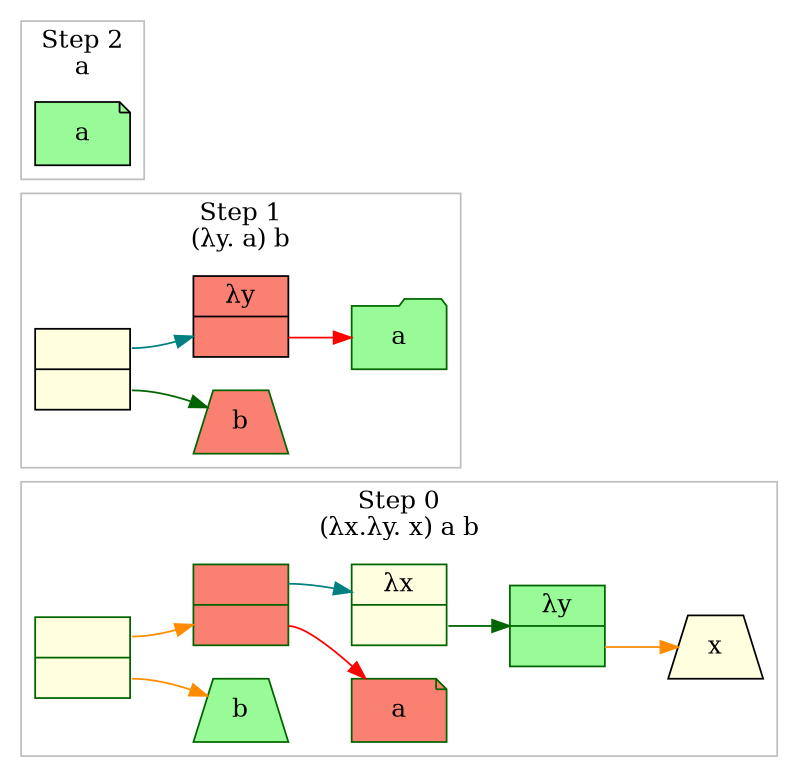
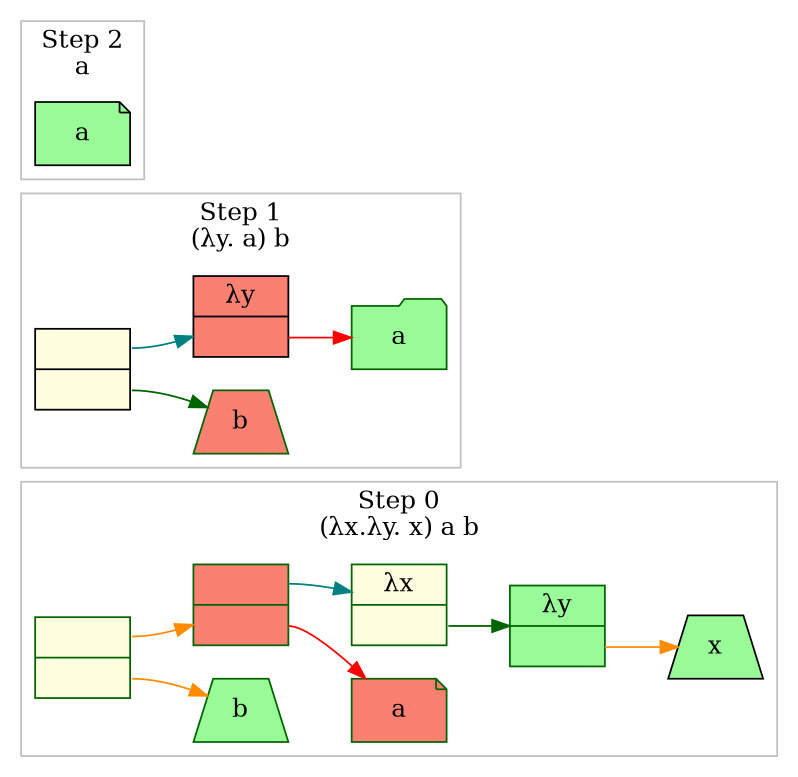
  digraph {
    rankdir=LR
    node [shape=record style=filled fillcolor=lightyellow color=darkgreen]
    edge [tailport=h0 color=darkorange]
    n1 [label="<h0>|<h1>"]
    n2 [fillcolor=salmon label="<h0>|<h1>"]
    n3 [label=b shape=trapezium fillcolor=palegreen]
    n4 [label="λx|<h0>"]
    n5 [label=a shape=note fillcolor=salmon]
    n6 [label="λy|<h0>" fillcolor=palegreen]
-   n7 [label=x shape=trapezium color=black]
+   n7 [label=x shape=trapezium fillcolor=palegreen color=black]
    n8 [label="<h0>|<h1>" color=black]
    n9 [fillcolor=salmon label="λy|<h0>" color=black]
    n10 [label=b shape=trapezium fillcolor=salmon]
    n11 [label=a shape=folder fillcolor=palegreen]
    n12 [label=a shape=note fillcolor=palegreen color=black]
    subgraph cluster_1 {
      color="#c0c0c0"
      label="Step 0\n(λx.λy. x) a b"
      n1
      n2
      n3
      n4
      n5
      n6
      n7
    }
    subgraph cluster_2 {
      color="#c0c0c0"
      label="Step 1\n(λy. a) b"
      n8
      n9
      n10
      n11
    }
    subgraph cluster_3 {
      color="#c0c0c0"
      label="Step 2\na"
      n12
    }
    n1 -> n2
    n1 -> n3 [tailport=h1]
    n2 -> n4 [color=teal]
    n2 -> n5 [tailport=h1 color=red]
    n4 -> n6 [color=darkgreen]
    n6 -> n7
    n8 -> n9 [color=teal]
    n8 -> n10 [tailport=h1 color=darkgreen]
    n9 -> n11 [color=red]
  }
